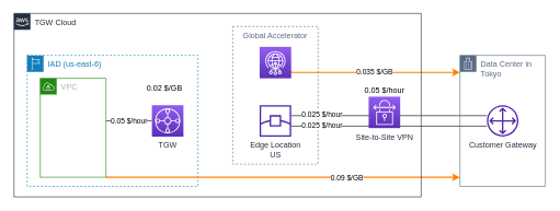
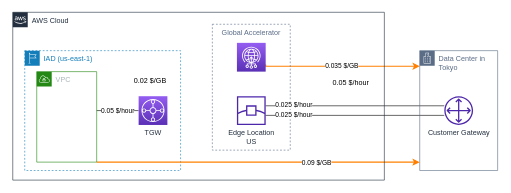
  <mxCell id="0" />
  <mxCell id="1" parent="0" />
  <mxCell id="2" value="0.035 $/GB" style="edgeStyle=orthogonalEdgeStyle;rounded=0;orthogonalLoop=1;jettySize=auto;html=1;endArrow=classic;endFill=1;exitX=1;exitY=0.75;exitDx=0;exitDy=0;exitPerimeter=0;strokeColor=#FF8000;strokeWidth=2;" edge="1" parent="1" source="4" target="11"><mxGeometry relative="1" as="geometry"><Array as="points"><mxPoint x="442" y="110" /></Array></mxGeometry></mxCell>
  <mxCell id="3" value="Global Accelerator" style="fillColor=none;strokeColor=#5A6C86;dashed=1;verticalAlign=top;fontStyle=0;fontColor=#5A6C86;" vertex="1" parent="1"><mxGeometry x="353" y="40" width="130" height="210" as="geometry" /></mxCell>
  <mxCell id="4" value="" style="sketch=0;points=[[0,0,0],[0.25,0,0],[0.5,0,0],[0.75,0,0],[1,0,0],[0,1,0],[0.25,1,0],[0.5,1,0],[0.75,1,0],[1,1,0],[0,0.25,0],[0,0.5,0],[0,0.75,0],[1,0.25,0],[1,0.5,0],[1,0.75,0]];outlineConnect=0;fontColor=#232F3E;gradientColor=#945DF2;gradientDirection=north;fillColor=#5A30B5;strokeColor=#ffffff;dashed=0;verticalLabelPosition=bottom;verticalAlign=top;align=center;html=1;fontSize=12;fontStyle=0;aspect=fixed;shape=mxgraph.aws4.resourceIcon;resIcon=mxgraph.aws4.global_accelerator;" vertex="1" parent="1"><mxGeometry x="394" y="71" width="48" height="48" as="geometry" /></mxCell>
  <mxCell id="5" style="edgeStyle=orthogonalEdgeStyle;rounded=0;orthogonalLoop=1;jettySize=auto;html=1;endArrow=none;endFill=0;" edge="1" parent="1"><mxGeometry relative="1" as="geometry"><mxPoint x="442" y="176" as="sourcePoint" /><mxPoint x="740" y="176" as="targetPoint" /></mxGeometry></mxCell>
  <mxCell id="6" value="0.025 $/hour" style="edgeLabel;html=1;align=center;verticalAlign=middle;resizable=0;points=[];" vertex="1" connectable="0" parent="5"><mxGeometry x="-0.772" y="2" relative="1" as="geometry"><mxPoint x="12" as="offset" /></mxGeometry></mxCell>
  <mxCell id="7" value="Edge Location&lt;br&gt;US" style="sketch=0;outlineConnect=0;fontColor=#232F3E;gradientColor=none;fillColor=#4D27AA;strokeColor=none;dashed=0;verticalLabelPosition=bottom;verticalAlign=top;align=center;html=1;fontSize=12;fontStyle=0;aspect=fixed;pointerEvents=1;shape=mxgraph.aws4.edge_location;" vertex="1" parent="1"><mxGeometry x="394" y="160" width="48" height="48" as="geometry" /></mxCell>
  <mxCell id="8" style="edgeStyle=orthogonalEdgeStyle;rounded=0;orthogonalLoop=1;jettySize=auto;html=1;endArrow=none;endFill=0;" edge="1" parent="1"><mxGeometry relative="1" as="geometry"><mxPoint x="740" y="192" as="sourcePoint" /><mxPoint x="442" y="192" as="targetPoint" /></mxGeometry></mxCell>
  <mxCell id="9" value="0.025 $/hour" style="edgeLabel;html=1;align=center;verticalAlign=middle;resizable=0;points=[];" vertex="1" connectable="0" parent="8"><mxGeometry x="0.691" y="1" relative="1" as="geometry"><mxPoint y="-2" as="offset" /></mxGeometry></mxCell>
  <mxCell id="10" value="Customer Gateway" style="sketch=0;outlineConnect=0;fontColor=#232F3E;gradientColor=none;fillColor=#4D27AA;strokeColor=none;dashed=0;verticalLabelPosition=bottom;verticalAlign=top;align=center;html=1;fontSize=12;fontStyle=0;aspect=fixed;pointerEvents=1;shape=mxgraph.aws4.customer_gateway;" vertex="1" parent="1"><mxGeometry x="740" y="160" width="48" height="48" as="geometry" /></mxCell>
  <mxCell id="11" value="Data Center in Tokyo" style="points=[[0,0],[0.25,0],[0.5,0],[0.75,0],[1,0],[1,0.25],[1,0.5],[1,0.75],[1,1],[0.75,1],[0.5,1],[0.25,1],[0,1],[0,0.75],[0,0.5],[0,0.25]];outlineConnect=0;gradientColor=none;html=1;whiteSpace=wrap;fontSize=12;fontStyle=0;container=1;pointerEvents=0;collapsible=0;recursiveResize=0;shape=mxgraph.aws4.group;grIcon=mxgraph.aws4.group_corporate_data_center;strokeColor=#5A6C86;fillColor=none;verticalAlign=top;align=left;spacingLeft=30;fontColor=#5A6C86;dashed=0;" vertex="1" parent="1"><mxGeometry x="699" y="84" width="130" height="200" as="geometry" /></mxCell>
  <mxCell id="12" value="0.05 $/hour" style="edgeStyle=orthogonalEdgeStyle;rounded=0;orthogonalLoop=1;jettySize=auto;html=1;endArrow=none;endFill=0;" edge="1" parent="1" source="13"><mxGeometry relative="1" as="geometry"><mxPoint x="160" y="184" as="targetPoint" /><Array as="points"><mxPoint x="160" y="184" /></Array></mxGeometry></mxCell>
  <mxCell id="13" value="TGW" style="sketch=0;points=[[0,0,0],[0.25,0,0],[0.5,0,0],[0.75,0,0],[1,0,0],[0,1,0],[0.25,1,0],[0.5,1,0],[0.75,1,0],[1,1,0],[0,0.25,0],[0,0.5,0],[0,0.75,0],[1,0.25,0],[1,0.5,0],[1,0.75,0]];outlineConnect=0;fontColor=#232F3E;gradientColor=#945DF2;gradientDirection=north;fillColor=#5A30B5;strokeColor=#ffffff;dashed=0;verticalLabelPosition=bottom;verticalAlign=top;align=center;html=1;fontSize=12;fontStyle=0;aspect=fixed;shape=mxgraph.aws4.resourceIcon;resIcon=mxgraph.aws4.transit_gateway;" vertex="1" parent="1"><mxGeometry x="230" y="160" width="48" height="48" as="geometry" /></mxCell>
- <mxCell id="14" value="IAD (us-east-6)" style="points=[[0,0],[0.25,0],[0.5,0],[0.75,0],[1,0],[1,0.25],[1,0.5],[1,0.75],[1,1],[0.75,1],[0.5,1],[0.25,1],[0,1],[0,0.75],[0,0.5],[0,0.25]];outlineConnect=0;gradientColor=none;html=1;whiteSpace=wrap;fontSize=12;fontStyle=0;container=1;pointerEvents=0;collapsible=0;recursiveResize=0;shape=mxgraph.aws4.group;grIcon=mxgraph.aws4.group_region;strokeColor=#147EBA;fillColor=none;verticalAlign=top;align=left;spacingLeft=30;fontColor=#147EBA;dashed=1;" vertex="1" parent="1"><mxGeometry x="40" y="84" width="260" height="200" as="geometry" /></mxCell>
- <mxCell id="15" value="Site-to-Site VPN" style="sketch=0;points=[[0,0,0],[0.25,0,0],[0.5,0,0],[0.75,0,0],[1,0,0],[0,1,0],[0.25,1,0],[0.5,1,0],[0.75,1,0],[1,1,0],[0,0.25,0],[0,0.5,0],[0,0.75,0],[1,0.25,0],[1,0.5,0],[1,0.75,0]];outlineConnect=0;fontColor=#232F3E;gradientColor=#945DF2;gradientDirection=north;fillColor=#5A30B5;strokeColor=#ffffff;dashed=0;verticalLabelPosition=bottom;verticalAlign=top;align=center;html=1;fontSize=12;fontStyle=0;aspect=fixed;shape=mxgraph.aws4.resourceIcon;resIcon=mxgraph.aws4.site_to_site_vpn;" vertex="1" parent="1"><mxGeometry x="560" y="147" width="48" height="48" as="geometry" /></mxCell>
+ <mxCell id="14" value="IAD (us-east-1)" style="points=[[0,0],[0.25,0],[0.5,0],[0.75,0],[1,0],[1,0.25],[1,0.5],[1,0.75],[1,1],[0.75,1],[0.5,1],[0.25,1],[0,1],[0,0.75],[0,0.5],[0,0.25]];outlineConnect=0;gradientColor=none;html=1;whiteSpace=wrap;fontSize=12;fontStyle=0;container=1;pointerEvents=0;collapsible=0;recursiveResize=0;shape=mxgraph.aws4.group;grIcon=mxgraph.aws4.group_region;strokeColor=#147EBA;fillColor=none;verticalAlign=top;align=left;spacingLeft=30;fontColor=#147EBA;dashed=1;" vertex="1" parent="1"><mxGeometry x="40" y="84" width="260" height="200" as="geometry" /></mxCell>
  <mxCell id="16" value="0.05 $/hour" style="text;html=1;align=center;verticalAlign=middle;resizable=0;points=[];autosize=1;strokeColor=none;fillColor=none;" vertex="1" parent="1"><mxGeometry x="544" y="127" width="80" height="20" as="geometry" /></mxCell>
  <mxCell id="17" style="edgeStyle=orthogonalEdgeStyle;rounded=0;orthogonalLoop=1;jettySize=auto;html=1;endArrow=classic;endFill=1;strokeColor=#FF8000;strokeWidth=2;" edge="1" parent="1" source="19"><mxGeometry relative="1" as="geometry"><mxPoint x="699" y="270" as="targetPoint" /><Array as="points"><mxPoint x="699" y="270" /></Array></mxGeometry></mxCell>
  <mxCell id="18" value="0.09 $/GB" style="edgeLabel;html=1;align=center;verticalAlign=middle;resizable=0;points=[];" vertex="1" connectable="0" parent="17"><mxGeometry x="0.359" relative="1" as="geometry"><mxPoint as="offset" /></mxGeometry></mxCell>
  <mxCell id="19" value="VPC" style="points=[[0,0],[0.25,0],[0.5,0],[0.75,0],[1,0],[1,0.25],[1,0.5],[1,0.75],[1,1],[0.75,1],[0.5,1],[0.25,1],[0,1],[0,0.75],[0,0.5],[0,0.25]];outlineConnect=0;gradientColor=none;html=1;whiteSpace=wrap;fontSize=12;fontStyle=0;container=1;pointerEvents=0;collapsible=0;recursiveResize=0;shape=mxgraph.aws4.group;grIcon=mxgraph.aws4.group_vpc;strokeColor=#248814;fillColor=none;verticalAlign=top;align=left;spacingLeft=30;fontColor=#AAB7B8;dashed=0;" vertex="1" parent="1"><mxGeometry x="60" y="119" width="100" height="151" as="geometry" /></mxCell>
- <mxCell id="20" value="TGW Cloud" style="points=[[0,0],[0.25,0],[0.5,0],[0.75,0],[1,0],[1,0.25],[1,0.5],[1,0.75],[1,1],[0.75,1],[0.5,1],[0.25,1],[0,1],[0,0.75],[0,0.5],[0,0.25]];outlineConnect=0;gradientColor=none;html=1;whiteSpace=wrap;fontSize=12;fontStyle=0;container=1;pointerEvents=0;collapsible=0;recursiveResize=0;shape=mxgraph.aws4.group;grIcon=mxgraph.aws4.group_aws_cloud_alt;strokeColor=#232F3E;fillColor=none;verticalAlign=top;align=left;spacingLeft=30;fontColor=#232F3E;dashed=0;" vertex="1" parent="1"><mxGeometry x="20" y="20" width="620" height="280" as="geometry" /></mxCell>
+ <mxCell id="20" value="AWS Cloud" style="points=[[0,0],[0.25,0],[0.5,0],[0.75,0],[1,0],[1,0.25],[1,0.5],[1,0.75],[1,1],[0.75,1],[0.5,1],[0.25,1],[0,1],[0,0.75],[0,0.5],[0,0.25]];outlineConnect=0;gradientColor=none;html=1;whiteSpace=wrap;fontSize=12;fontStyle=0;container=1;pointerEvents=0;collapsible=0;recursiveResize=0;shape=mxgraph.aws4.group;grIcon=mxgraph.aws4.group_aws_cloud_alt;strokeColor=#232F3E;fillColor=none;verticalAlign=top;align=left;spacingLeft=30;fontColor=#232F3E;dashed=0;" vertex="1" parent="1"><mxGeometry x="20" y="20" width="620" height="280" as="geometry" /></mxCell>
  <mxCell id="21" value="0.02 $/GB" style="text;html=1;align=center;verticalAlign=middle;resizable=0;points=[];autosize=1;strokeColor=none;fillColor=none;" vertex="1" parent="20"><mxGeometry x="194" y="105" width="70" height="20" as="geometry" /></mxCell>
